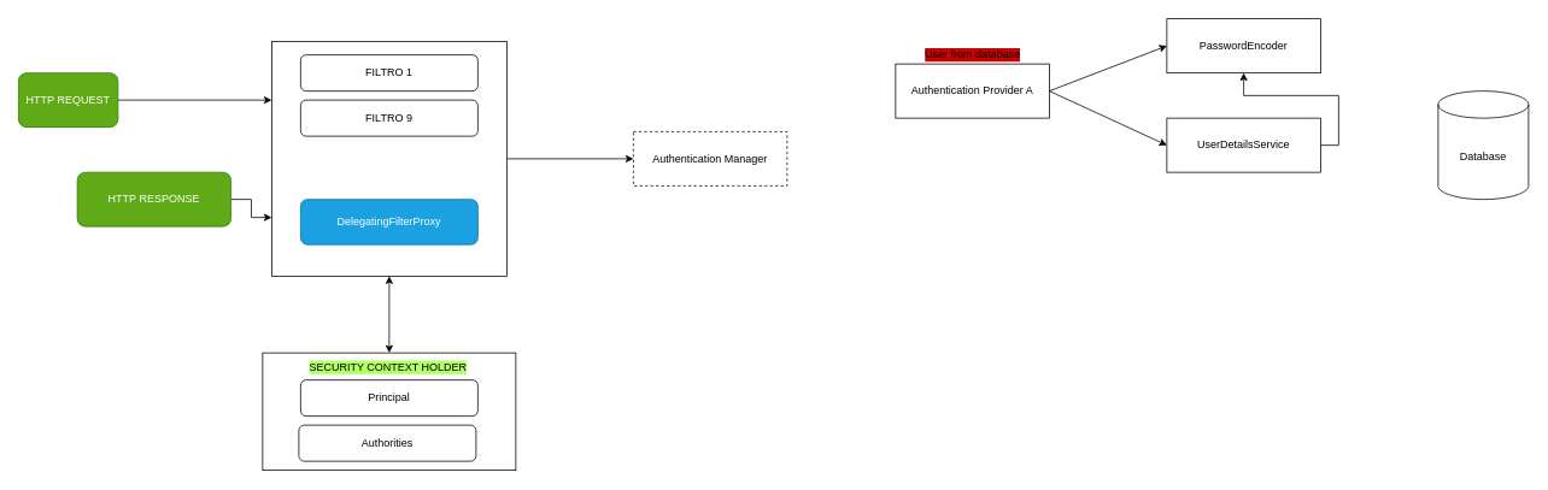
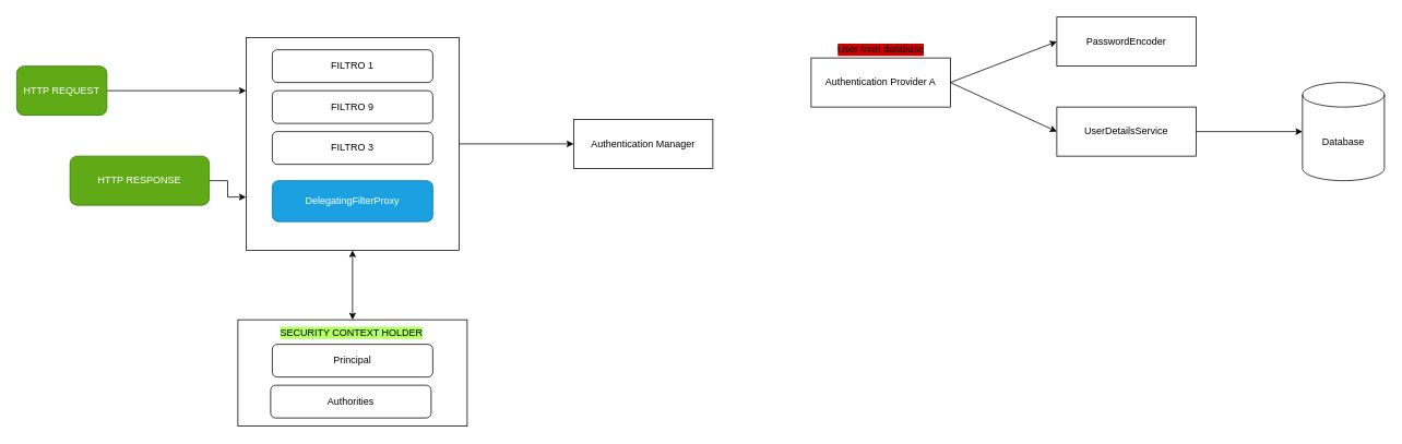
  <mxCell id="0" />
  <mxCell id="1" parent="0" />
  <mxCell id="2" style="edgeStyle=orthogonalEdgeStyle;rounded=0;orthogonalLoop=1;jettySize=auto;html=1;exitX=1;exitY=0.5;exitDx=0;exitDy=0;entryX=0;entryY=0.25;entryDx=0;entryDy=0;" parent="1" source="3" target="8" edge="1"><mxGeometry relative="1" as="geometry" /></mxCell>
  <mxCell id="3" value="HTTP REQUEST" style="rounded=1;whiteSpace=wrap;html=1;fillColor=#60a917;fontColor=#ffffff;strokeColor=#2D7600;" parent="1" vertex="1"><mxGeometry x="20" y="80" width="110" height="60" as="geometry" /></mxCell>
  <mxCell id="4" style="edgeStyle=orthogonalEdgeStyle;rounded=0;orthogonalLoop=1;jettySize=auto;html=1;exitX=1;exitY=0.5;exitDx=0;exitDy=0;entryX=0;entryY=0.75;entryDx=0;entryDy=0;" parent="1" source="5" target="8" edge="1"><mxGeometry relative="1" as="geometry" /></mxCell>
  <mxCell id="5" value="HTTP RESPONSE" style="rounded=1;whiteSpace=wrap;html=1;fillColor=#60a917;fontColor=#ffffff;strokeColor=#2D7600;" parent="1" vertex="1"><mxGeometry x="85" y="190" width="170" height="60" as="geometry" /></mxCell>
  <mxCell id="6" style="edgeStyle=orthogonalEdgeStyle;rounded=0;orthogonalLoop=1;jettySize=auto;html=1;exitX=1;exitY=0.5;exitDx=0;exitDy=0;entryX=0;entryY=0.5;entryDx=0;entryDy=0;" parent="1" source="8" target="13" edge="1"><mxGeometry relative="1" as="geometry" /></mxCell>
  <mxCell id="7" style="rounded=0;orthogonalLoop=1;jettySize=auto;html=1;entryX=0.5;entryY=0;entryDx=0;entryDy=0;startArrow=classic;startFill=1;" parent="1" target="21" edge="1"><mxGeometry relative="1" as="geometry"><mxPoint x="430" y="305" as="sourcePoint" /></mxGeometry></mxCell>
  <mxCell id="8" value="" style="whiteSpace=wrap;html=1;aspect=fixed;" parent="1" vertex="1"><mxGeometry x="300" y="45" width="260" height="260" as="geometry" /></mxCell>
  <mxCell id="9" value="FILTRO 1" style="rounded=1;whiteSpace=wrap;html=1;" parent="1" vertex="1"><mxGeometry x="332" y="60" width="196" height="40" as="geometry" /></mxCell>
  <mxCell id="10" value="FILTRO 9" style="rounded=1;whiteSpace=wrap;html=1;" parent="1" vertex="1"><mxGeometry x="332" y="110" width="196" height="40" as="geometry" /></mxCell>
+ <mxCell id="11" value="FILTRO 3" style="rounded=1;whiteSpace=wrap;html=1;" parent="1" vertex="1"><mxGeometry x="332" y="160" width="196" height="40" as="geometry" /></mxCell>
  <mxCell id="12" value="DelegatingFilterProxy" style="rounded=1;whiteSpace=wrap;html=1;fillColor=#1ba1e2;fontColor=#ffffff;strokeColor=#006EAF;" parent="1" vertex="1"><mxGeometry x="332" y="220" width="196" height="50" as="geometry" /></mxCell>
- <mxCell id="13" value="Authentication Manager" style="rounded=0;whiteSpace=wrap;html=1;dashed=1;" parent="1" vertex="1"><mxGeometry x="700" y="145" width="170" height="60" as="geometry" /></mxCell>
+ <mxCell id="13" value="Authentication Manager" style="rounded=0;whiteSpace=wrap;html=1;" parent="1" vertex="1"><mxGeometry x="700" y="145" width="170" height="60" as="geometry" /></mxCell>
  <mxCell id="14" value="Authentication Provider A" style="rounded=0;whiteSpace=wrap;html=1;" parent="1" vertex="1"><mxGeometry x="990" y="70" width="170" height="60" as="geometry" /></mxCell>
  <mxCell id="15" value="PasswordEncoder" style="rounded=0;whiteSpace=wrap;html=1;" parent="1" vertex="1"><mxGeometry x="1290" y="20" width="170" height="60" as="geometry" /></mxCell>
  <mxCell id="16" value="" style="endArrow=classic;html=1;rounded=0;exitX=1;exitY=0.5;exitDx=0;exitDy=0;entryX=0;entryY=0.5;entryDx=0;entryDy=0;" parent="1" source="14" target="15" edge="1"><mxGeometry width="50" height="50" relative="1" as="geometry"><mxPoint x="1130" y="165" as="sourcePoint" /><mxPoint x="1250" y="120" as="targetPoint" /><Array as="points" /></mxGeometry></mxCell>
  <mxCell id="17" value="UserDetailsService" style="rounded=0;whiteSpace=wrap;html=1;" parent="1" vertex="1"><mxGeometry x="1290" y="130" width="170" height="60" as="geometry" /></mxCell>
  <mxCell id="18" value="" style="endArrow=classic;html=1;rounded=0;exitX=1;exitY=0.5;exitDx=0;exitDy=0;entryX=0;entryY=0.5;entryDx=0;entryDy=0;" parent="1" source="14" target="17" edge="1"><mxGeometry width="50" height="50" relative="1" as="geometry"><mxPoint x="1250" y="120" as="sourcePoint" /><mxPoint x="1380" y="70" as="targetPoint" /><Array as="points" /></mxGeometry></mxCell>
  <mxCell id="19" value="Database" style="shape=cylinder3;whiteSpace=wrap;html=1;boundedLbl=1;backgroundOutline=1;size=15;" parent="1" vertex="1"><mxGeometry x="1590" y="100" width="100" height="120" as="geometry" /></mxCell>
- <mxCell id="20" style="edgeStyle=orthogonalEdgeStyle;rounded=0;orthogonalLoop=1;jettySize=auto;html=1;exitX=1;exitY=0.5;exitDx=0;exitDy=0;" parent="1" source="17" target="15" edge="1"><mxGeometry relative="1" as="geometry" /></mxCell>
+ <mxCell id="20" style="edgeStyle=orthogonalEdgeStyle;rounded=0;orthogonalLoop=1;jettySize=auto;html=1;exitX=1;exitY=0.5;exitDx=0;exitDy=0;entryX=0;entryY=0.5;entryDx=0;entryDy=0;entryPerimeter=0;" parent="1" source="17" target="19" edge="1"><mxGeometry relative="1" as="geometry" /></mxCell>
  <mxCell id="21" value="" style="rounded=0;whiteSpace=wrap;html=1;" parent="1" vertex="1"><mxGeometry x="290" y="390" width="280" height="130" as="geometry" /></mxCell>
  <mxCell id="22" value="Principal" style="rounded=1;whiteSpace=wrap;html=1;" parent="1" vertex="1"><mxGeometry x="332" y="420" width="196" height="40" as="geometry" /></mxCell>
  <mxCell id="23" value="Authorities" style="rounded=1;whiteSpace=wrap;html=1;" parent="1" vertex="1"><mxGeometry x="330" y="470" width="196" height="40" as="geometry" /></mxCell>
  <mxCell id="24" value="SECURITY CONTEXT HOLDER" style="text;html=1;align=center;verticalAlign=middle;whiteSpace=wrap;rounded=0;labelBackgroundColor=#B3FF66;fontColor=#000000;" parent="1" vertex="1"><mxGeometry x="314" y="396" width="230" height="20" as="geometry" /></mxCell>
  <mxCell id="25" value="User from database" style="text;html=1;align=center;verticalAlign=middle;resizable=0;points=[];autosize=1;strokeColor=none;fillColor=none;labelBackgroundColor=#CC0000;" vertex="1" parent="1"><mxGeometry x="1010" y="45" width="130" height="30" as="geometry" /></mxCell>
